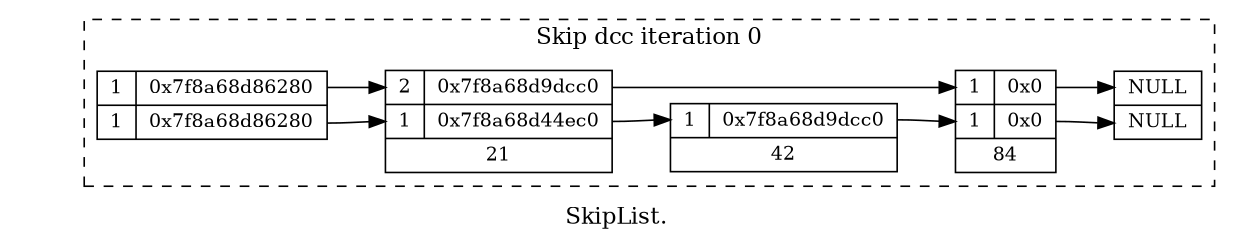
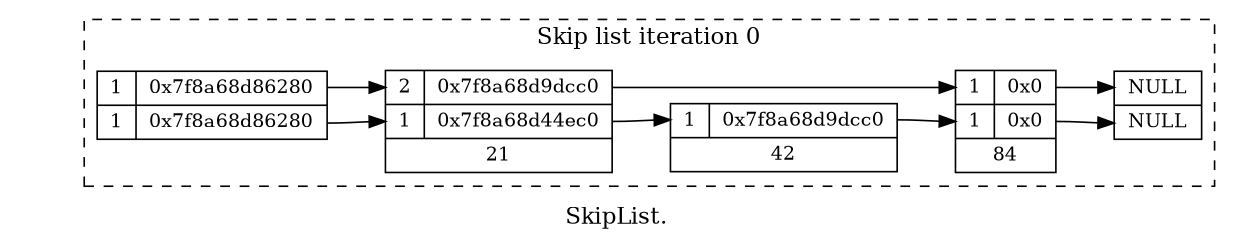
  digraph {
    label="SkipList."
    rankdir=LR
    node [fontsize=12 shape=record]
    edge [headport=w1 tailport=f1]
    n1 [label="{ 1 | <f2> 0x7f8a68d86280} | { 1 | <f1> 0x7f8a68d86280}"]
    n2 [label=" { <w2> 2 | <f2> 0x7f8a68d9dcc0 } | { <w1> 1 | <f1> 0x7f8a68d44ec0 } | <f0> 21"]
    n3 [label=" { <w1> 1 | <f1> 0x7f8a68d9dcc0 } | <f0> 42"]
    n4 [label=" { <w2> 1 | <f2> 0x0 } | { <w1> 1 | <f1> 0x0 } | <f0> 84"]
    n5 [label="<w2> NULL | <w1> NULL"]
    n6 [label="<f0> | " style=invis width=0.01]
    subgraph cluster_1 {
-     label="Skip dcc iteration 0"
+     label="Skip list iteration 0"
      style=dashed
      n1
      n2
      n3
      n4
      n5
    }
    n1 -> n2
    n1 -> n2 [headport=w2 tailport=f2]
    n2 -> n3
    n2 -> n4 [headport=w2 tailport=f2]
    n3 -> n4
    n4 -> n5
    n4 -> n5 [headport=w2 tailport=f2]
    n6 -> n1 [style=invis tailport=f0 headport=""]
  }
